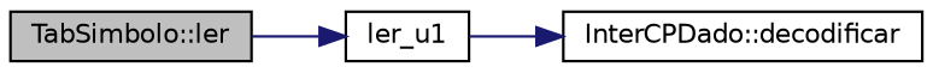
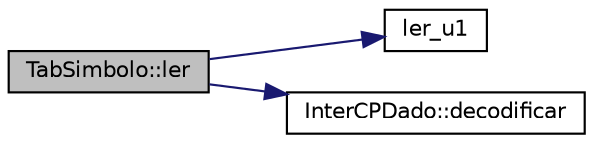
  digraph {
    rankdir=LR
    node [color=black fillcolor=white fontname=Helvetica fontsize=10 shape=record style=filled]
    edge [color=midnightblue fontname=Helvetica fontsize=10 labelfontname=Helvetica labelfontsize=10 style=solid]
    n1 [fillcolor=grey75 fontcolor=black height=0.2 label="TabSimbolo::ler" width=0.4]
    n2 [height=0.2 label=ler_u1 width=0.4]
    n3 [height=0.2 label="InterCPDado::decodificar" width=0.4]
    n1 -> n2
-   n2 -> n3
+   n1 -> n3
  }
